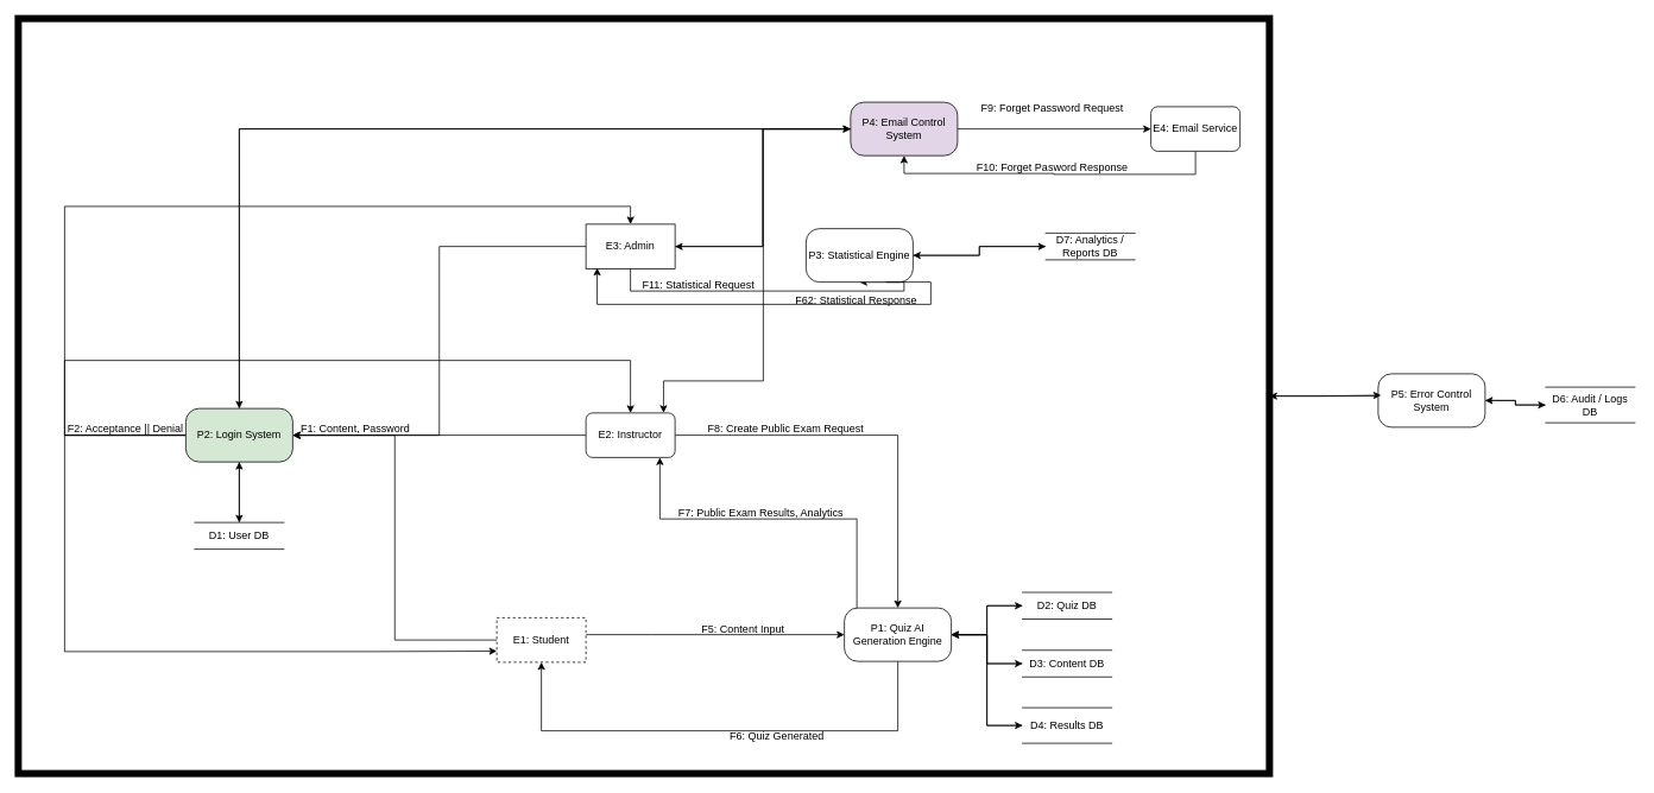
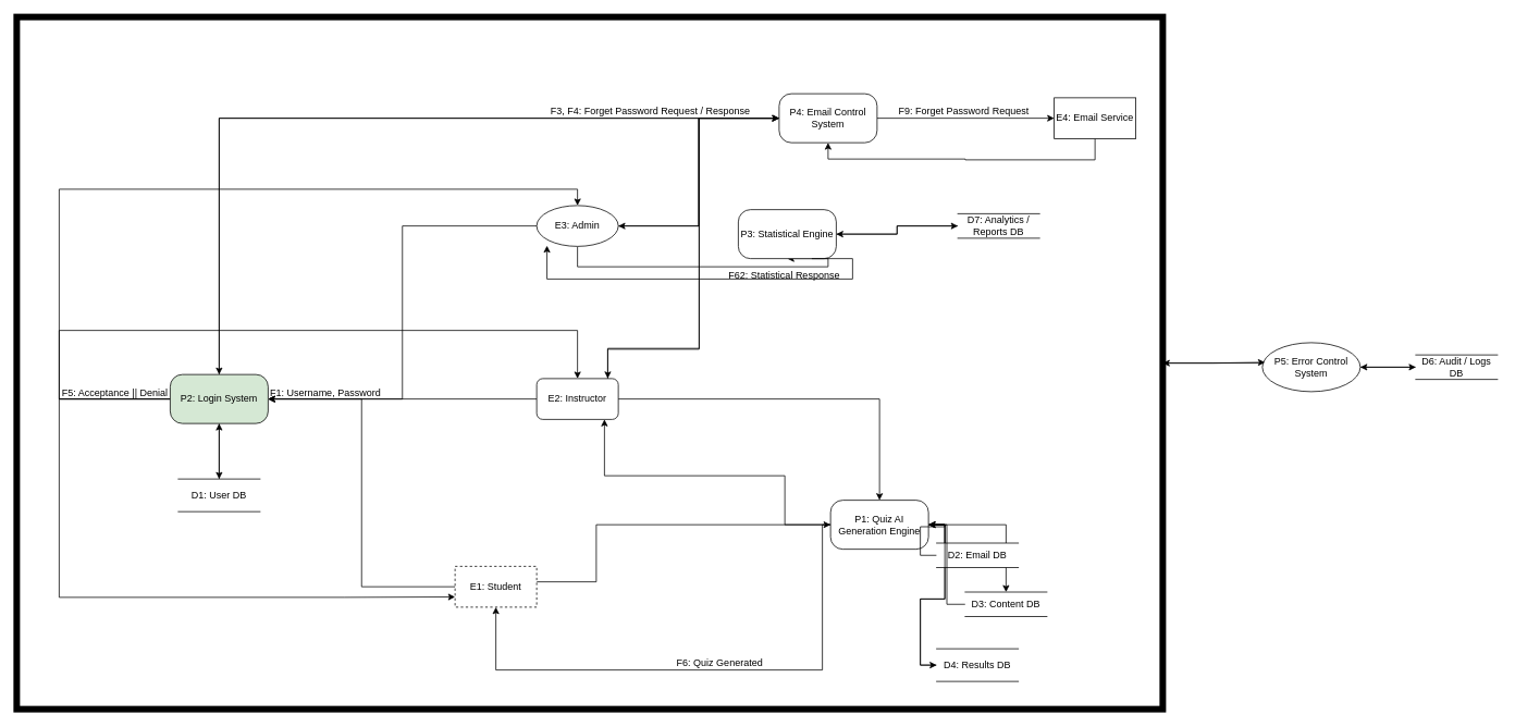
  <mxCell id="0" />
  <mxCell id="1" parent="0" />
  <mxCell id="2" style="edgeStyle=orthogonalEdgeStyle;rounded=0;orthogonalLoop=1;jettySize=auto;html=1;entryX=0;entryY=0.5;entryDx=0;entryDy=0;" edge="1" parent="1" source="4" target="19"><mxGeometry relative="1" as="geometry"><Array as="points"><mxPoint x="730" y="712" /></Array></mxGeometry></mxCell>
  <mxCell id="3" style="edgeStyle=orthogonalEdgeStyle;rounded=0;orthogonalLoop=1;jettySize=auto;html=1;entryX=1;entryY=0.5;entryDx=0;entryDy=0;" edge="1" parent="1" source="4" target="25"><mxGeometry relative="1" as="geometry" /></mxCell>
  <mxCell id="4" value="E1: Student" style="html=1;dashed=1;whiteSpace=wrap;" vertex="1" parent="1"><mxGeometry x="557" y="693" width="100" height="50" as="geometry" /></mxCell>
  <mxCell id="5" style="edgeStyle=orthogonalEdgeStyle;rounded=0;orthogonalLoop=1;jettySize=auto;html=1;" edge="1" parent="1" source="8" target="19"><mxGeometry relative="1" as="geometry" /></mxCell>
  <mxCell id="6" style="edgeStyle=orthogonalEdgeStyle;rounded=0;orthogonalLoop=1;jettySize=auto;html=1;" edge="1" parent="1" source="8" target="25"><mxGeometry relative="1" as="geometry" /></mxCell>
+ <mxCell id="7" style="edgeStyle=orthogonalEdgeStyle;rounded=0;orthogonalLoop=1;jettySize=auto;html=1;entryX=0;entryY=0.5;entryDx=0;entryDy=0;exitX=0.85;exitY=0.028;exitDx=0;exitDy=0;exitPerimeter=0;" edge="1" parent="1" source="8" target="30"><mxGeometry relative="1" as="geometry"><mxPoint x="722" y="452" as="sourcePoint" /><Array as="points"><mxPoint x="744" y="464" /><mxPoint x="744" y="426" /><mxPoint x="856" y="426" /><mxPoint x="856" y="144" /></Array></mxGeometry></mxCell>
  <mxCell id="8" value="E2: Instructor" style="html=1;dashed=0;whiteSpace=wrap;rounded=1;" vertex="1" parent="1"><mxGeometry x="657" y="463" width="100" height="50" as="geometry" /></mxCell>
  <mxCell id="9" style="edgeStyle=orthogonalEdgeStyle;rounded=0;orthogonalLoop=1;jettySize=auto;html=1;entryX=1;entryY=0.5;entryDx=0;entryDy=0;" edge="1" parent="1" source="12" target="25"><mxGeometry relative="1" as="geometry" /></mxCell>
  <mxCell id="10" style="edgeStyle=orthogonalEdgeStyle;rounded=0;orthogonalLoop=1;jettySize=auto;html=1;entryX=0;entryY=0.5;entryDx=0;entryDy=0;" edge="1" parent="1" source="12" target="30"><mxGeometry relative="1" as="geometry" /></mxCell>
  <mxCell id="11" style="edgeStyle=orthogonalEdgeStyle;rounded=0;orthogonalLoop=1;jettySize=auto;html=1;entryX=0.5;entryY=1;entryDx=0;entryDy=0;" edge="1" parent="1" source="12" target="32"><mxGeometry relative="1" as="geometry"><Array as="points"><mxPoint x="707" y="326" /><mxPoint x="1014" y="326" /></Array></mxGeometry></mxCell>
- <mxCell id="12" value="E3: Admin" style="html=1;dashed=0;whiteSpace=wrap;" vertex="1" parent="1"><mxGeometry x="657" y="251" width="100" height="50" as="geometry" /></mxCell>
+ <mxCell id="12" value="E3: Admin" style="ellipse;html=1;dashed=0;whiteSpace=wrap;" vertex="1" parent="1"><mxGeometry x="657" y="251" width="100" height="50" as="geometry" /></mxCell>
  <mxCell id="13" style="edgeStyle=orthogonalEdgeStyle;rounded=0;orthogonalLoop=1;jettySize=auto;html=1;entryX=0.5;entryY=1;entryDx=0;entryDy=0;" edge="1" parent="1" source="14" target="30"><mxGeometry relative="1" as="geometry"><Array as="points"><mxPoint x="1341" y="195" /><mxPoint x="1182" y="195" /><mxPoint x="1014" y="194" /></Array></mxGeometry></mxCell>
- <mxCell id="14" value="E4: Email Service" style="html=1;dashed=0;whiteSpace=wrap;rounded=1;" vertex="1" parent="1"><mxGeometry x="1291" y="119" width="100" height="50" as="geometry" /></mxCell>
+ <mxCell id="14" value="E4: Email Service" style="html=1;dashed=0;whiteSpace=wrap;" vertex="1" parent="1"><mxGeometry x="1291" y="119" width="100" height="50" as="geometry" /></mxCell>
  <mxCell id="15" style="edgeStyle=orthogonalEdgeStyle;rounded=0;orthogonalLoop=1;jettySize=auto;html=1;entryX=0.5;entryY=1;entryDx=0;entryDy=0;" edge="1" parent="1" source="19" target="4"><mxGeometry relative="1" as="geometry"><Array as="points"><mxPoint x="1007" y="820" /><mxPoint x="607" y="820" /></Array></mxGeometry></mxCell>
  <mxCell id="16" style="edgeStyle=orthogonalEdgeStyle;rounded=0;orthogonalLoop=1;jettySize=auto;html=1;" edge="1" parent="1" source="19" target="49"><mxGeometry relative="1" as="geometry" /></mxCell>
  <mxCell id="17" style="edgeStyle=orthogonalEdgeStyle;rounded=0;orthogonalLoop=1;jettySize=auto;html=1;" edge="1" parent="1" source="19" target="51"><mxGeometry relative="1" as="geometry" /></mxCell>
  <mxCell id="18" style="edgeStyle=orthogonalEdgeStyle;rounded=0;orthogonalLoop=1;jettySize=auto;html=1;entryX=0;entryY=0.5;entryDx=0;entryDy=0;" edge="1" parent="1" source="19" target="53"><mxGeometry relative="1" as="geometry" /></mxCell>
- <mxCell id="19" value="P1: Quiz AI Generation Engine" style="rounded=1;whiteSpace=wrap;html=1;arcSize=25;" vertex="1" parent="1"><mxGeometry x="947" y="682" width="120" height="60" as="geometry" /></mxCell>
+ <mxCell id="19" value="P1: Quiz AI Generation Engine" style="rounded=1;whiteSpace=wrap;html=1;arcSize=25;" vertex="1" parent="1"><mxGeometry x="1017" y="612" width="120" height="60" as="geometry" /></mxCell>
  <mxCell id="20" style="edgeStyle=orthogonalEdgeStyle;rounded=0;orthogonalLoop=1;jettySize=auto;html=1;entryX=0.5;entryY=0;entryDx=0;entryDy=0;" edge="1" parent="1" source="25" target="12"><mxGeometry relative="1" as="geometry"><Array as="points"><mxPoint x="72" y="488" /><mxPoint x="72" y="231" /><mxPoint x="707" y="231" /></Array></mxGeometry></mxCell>
  <mxCell id="21" style="edgeStyle=orthogonalEdgeStyle;rounded=0;orthogonalLoop=1;jettySize=auto;html=1;entryX=0;entryY=0.75;entryDx=0;entryDy=0;" edge="1" parent="1" source="25" target="4"><mxGeometry relative="1" as="geometry"><Array as="points"><mxPoint x="72" y="488" /><mxPoint x="72" y="731" /><mxPoint x="422" y="731" /></Array></mxGeometry></mxCell>
  <mxCell id="22" style="edgeStyle=orthogonalEdgeStyle;rounded=0;orthogonalLoop=1;jettySize=auto;html=1;entryX=0.5;entryY=0;entryDx=0;entryDy=0;" edge="1" parent="1" source="25" target="8"><mxGeometry relative="1" as="geometry"><Array as="points"><mxPoint x="72" y="488" /><mxPoint x="72" y="404" /><mxPoint x="707" y="404" /></Array></mxGeometry></mxCell>
  <mxCell id="23" style="edgeStyle=orthogonalEdgeStyle;rounded=0;orthogonalLoop=1;jettySize=auto;html=1;entryX=0;entryY=0.5;entryDx=0;entryDy=0;" edge="1" parent="1" source="25" target="30"><mxGeometry relative="1" as="geometry"><Array as="points"><mxPoint x="268" y="144" /></Array></mxGeometry></mxCell>
  <mxCell id="24" style="edgeStyle=orthogonalEdgeStyle;rounded=0;orthogonalLoop=1;jettySize=auto;html=1;entryX=0.5;entryY=0;entryDx=0;entryDy=0;" edge="1" parent="1" source="25" target="47"><mxGeometry relative="1" as="geometry" /></mxCell>
  <mxCell id="25" value="P2: Login System" style="rounded=1;whiteSpace=wrap;html=1;arcSize=25;fillColor=#d5e8d4;" vertex="1" parent="1"><mxGeometry x="208" y="458" width="120" height="60" as="geometry" /></mxCell>
  <mxCell id="26" style="edgeStyle=orthogonalEdgeStyle;rounded=0;orthogonalLoop=1;jettySize=auto;html=1;" edge="1" parent="1" source="30" target="25"><mxGeometry relative="1" as="geometry" /></mxCell>
  <mxCell id="27" style="edgeStyle=orthogonalEdgeStyle;rounded=0;orthogonalLoop=1;jettySize=auto;html=1;entryX=1;entryY=0.5;entryDx=0;entryDy=0;" edge="1" parent="1" source="30" target="12"><mxGeometry relative="1" as="geometry" /></mxCell>
  <mxCell id="28" style="edgeStyle=orthogonalEdgeStyle;rounded=0;orthogonalLoop=1;jettySize=auto;html=1;entryX=0.871;entryY=-0.004;entryDx=0;entryDy=0;entryPerimeter=0;" edge="1" parent="1" target="8"><mxGeometry relative="1" as="geometry"><mxPoint x="969" y="143.85" as="sourcePoint" /><mxPoint x="744.6" y="463" as="targetPoint" /><Array as="points"><mxPoint x="856" y="144" /><mxPoint x="856" y="427" /><mxPoint x="744" y="427" /></Array></mxGeometry></mxCell>
  <mxCell id="29" style="edgeStyle=orthogonalEdgeStyle;rounded=0;orthogonalLoop=1;jettySize=auto;html=1;" edge="1" parent="1" source="30" target="14"><mxGeometry relative="1" as="geometry" /></mxCell>
- <mxCell id="30" value="P4: Email Control System" style="rounded=1;whiteSpace=wrap;html=1;arcSize=25;fillColor=#e1d5e7;" vertex="1" parent="1"><mxGeometry x="954" y="114" width="120" height="60" as="geometry" /></mxCell>
+ <mxCell id="30" value="P4: Email Control System" style="rounded=1;whiteSpace=wrap;html=1;arcSize=25;" vertex="1" parent="1"><mxGeometry x="954" y="114" width="120" height="60" as="geometry" /></mxCell>
  <mxCell id="31" style="edgeStyle=orthogonalEdgeStyle;rounded=0;orthogonalLoop=1;jettySize=auto;html=1;" edge="1" parent="1" source="32" target="55"><mxGeometry relative="1" as="geometry" /></mxCell>
  <mxCell id="32" value="P3: Statistical Engine" style="rounded=1;whiteSpace=wrap;html=1;arcSize=25;" vertex="1" parent="1"><mxGeometry x="904" y="256" width="120" height="60" as="geometry" /></mxCell>
- <mxCell id="33" value="F5: Content Input" style="text;html=1;align=center;verticalAlign=middle;resizable=0;points=[];autosize=1;strokeColor=none;fillColor=none;" vertex="1" parent="1"><mxGeometry x="777" y="693" width="111" height="26" as="geometry" /></mxCell>
- <mxCell id="34" value="F6: Quiz Generated" style="text;html=1;align=center;verticalAlign=middle;resizable=0;points=[];autosize=1;strokeColor=none;fillColor=none;" vertex="1" parent="1"><mxGeometry x="809" y="813" width="123" height="26" as="geometry" /></mxCell>
- <mxCell id="35" value="F8: Create Public Exam Request" style="text;html=1;align=center;verticalAlign=middle;resizable=0;points=[];autosize=1;strokeColor=none;fillColor=none;" vertex="1" parent="1"><mxGeometry x="784" y="468" width="193" height="26" as="geometry" /></mxCell>
+ <mxCell id="34" value="F6: Quiz Generated" style="text;html=1;align=center;verticalAlign=middle;resizable=0;points=[];autosize=1;strokeColor=none;fillColor=none;" vertex="1" parent="1"><mxGeometry x="819" y="798" width="123" height="26" as="geometry" /></mxCell>
  <mxCell id="36" style="edgeStyle=orthogonalEdgeStyle;rounded=0;orthogonalLoop=1;jettySize=auto;html=1;" edge="1" parent="1" source="19" target="8"><mxGeometry relative="1" as="geometry"><mxPoint x="740" y="517" as="targetPoint" /><Array as="points"><mxPoint x="961" y="582" /><mxPoint x="740" y="582" /></Array></mxGeometry></mxCell>
- <mxCell id="37" value="F7: Public Exam Results, Analytics" style="text;html=1;align=center;verticalAlign=middle;resizable=0;points=[];autosize=1;strokeColor=none;fillColor=none;" vertex="1" parent="1"><mxGeometry x="751" y="562" width="203" height="26" as="geometry" /></mxCell>
- <mxCell id="38" value="F1: Content, Password" style="text;html=1;align=center;verticalAlign=middle;resizable=0;points=[];autosize=1;strokeColor=none;fillColor=none;" vertex="1" parent="1"><mxGeometry x="321" y="468" width="153" height="26" as="geometry" /></mxCell>
- <mxCell id="39" value="F2: Acceptance || Denial" style="text;html=1;align=center;verticalAlign=middle;resizable=0;points=[];autosize=1;strokeColor=none;fillColor=none;" vertex="1" parent="1"><mxGeometry x="66" y="468" width="148" height="26" as="geometry" /></mxCell>
- <mxCell id="41" value="F9: Forget Password Request" style="text;html=1;align=center;verticalAlign=middle;resizable=0;points=[];autosize=1;strokeColor=none;fillColor=none;" vertex="1" parent="1"><mxGeometry x="1091" y="108" width="177" height="26" as="geometry" /></mxCell>
- <mxCell id="42" value="F10: Forget Pasword Response" style="text;html=1;align=center;verticalAlign=middle;resizable=0;points=[];autosize=1;strokeColor=none;fillColor=none;" vertex="1" parent="1"><mxGeometry x="1086" y="174" width="187" height="26" as="geometry" /></mxCell>
+ <mxCell id="38" value="F1: Username, Password" style="text;html=1;align=center;verticalAlign=middle;resizable=0;points=[];autosize=1;strokeColor=none;fillColor=none;" vertex="1" parent="1"><mxGeometry x="321" y="468" width="153" height="26" as="geometry" /></mxCell>
+ <mxCell id="39" value="F5: Acceptance || Denial" style="text;html=1;align=center;verticalAlign=middle;resizable=0;points=[];autosize=1;strokeColor=none;fillColor=none;" vertex="1" parent="1"><mxGeometry x="66" y="468" width="148" height="26" as="geometry" /></mxCell>
+ <mxCell id="40" value="F3, F4: Forget Password Request / Response" style="text;html=1;align=center;verticalAlign=middle;resizable=0;points=[];autosize=1;strokeColor=none;fillColor=none;" vertex="1" parent="1"><mxGeometry x="665" y="123" width="262" height="26" as="geometry" /></mxCell>
+ <mxCell id="41" value="F9: Forget Password Request" style="text;html=1;align=center;verticalAlign=middle;resizable=0;points=[];autosize=1;strokeColor=none;fillColor=none;" vertex="1" parent="1"><mxGeometry x="1091" y="123" width="177" height="26" as="geometry" /></mxCell>
  <mxCell id="43" style="edgeStyle=orthogonalEdgeStyle;rounded=0;orthogonalLoop=1;jettySize=auto;html=1;exitX=0.75;exitY=1;exitDx=0;exitDy=0;entryX=0.126;entryY=0.984;entryDx=0;entryDy=0;entryPerimeter=0;" edge="1" parent="1" source="32" target="12"><mxGeometry relative="1" as="geometry"><Array as="points"><mxPoint x="1044" y="341" /><mxPoint x="670" y="341" /></Array></mxGeometry></mxCell>
- <mxCell id="44" value="F11: Statistical Request" style="text;html=1;align=center;verticalAlign=middle;resizable=0;points=[];autosize=1;strokeColor=none;fillColor=none;" vertex="1" parent="1"><mxGeometry x="711" y="306" width="144" height="26" as="geometry" /></mxCell>
  <mxCell id="45" value="F62: Statistical Response" style="text;html=1;align=center;verticalAlign=middle;resizable=0;points=[];autosize=1;strokeColor=none;fillColor=none;" vertex="1" parent="1"><mxGeometry x="883" y="324" width="154" height="26" as="geometry" /></mxCell>
  <mxCell id="46" style="edgeStyle=orthogonalEdgeStyle;rounded=0;orthogonalLoop=1;jettySize=auto;html=1;entryX=0.5;entryY=1;entryDx=0;entryDy=0;" edge="1" parent="1" source="47" target="25"><mxGeometry relative="1" as="geometry" /></mxCell>
- <mxCell id="47" value="D1: User DB" style="html=1;dashed=0;whiteSpace=wrap;shape=partialRectangle;right=0;left=0;" vertex="1" parent="1"><mxGeometry x="218" y="586" width="100" height="30" as="geometry" /></mxCell>
+ <mxCell id="47" value="D1: User DB" style="html=1;dashed=0;whiteSpace=wrap;shape=partialRectangle;right=0;left=0;" vertex="1" parent="1"><mxGeometry x="218" y="586" width="100" height="40" as="geometry" /></mxCell>
  <mxCell id="48" style="edgeStyle=orthogonalEdgeStyle;rounded=0;orthogonalLoop=1;jettySize=auto;html=1;" edge="1" parent="1" source="49" target="19"><mxGeometry relative="1" as="geometry" /></mxCell>
- <mxCell id="49" value="D2: Quiz DB" style="html=1;dashed=0;whiteSpace=wrap;shape=partialRectangle;right=0;left=0;" vertex="1" parent="1"><mxGeometry x="1147" y="664.5" width="100" height="30" as="geometry" /></mxCell>
+ <mxCell id="49" value="D2: Email DB" style="html=1;dashed=0;whiteSpace=wrap;shape=partialRectangle;right=0;left=0;" vertex="1" parent="1"><mxGeometry x="1147" y="664.5" width="100" height="30" as="geometry" /></mxCell>
  <mxCell id="50" style="edgeStyle=orthogonalEdgeStyle;rounded=0;orthogonalLoop=1;jettySize=auto;html=1;entryX=1;entryY=0.5;entryDx=0;entryDy=0;" edge="1" parent="1" source="51" target="19"><mxGeometry relative="1" as="geometry" /></mxCell>
- <mxCell id="51" value="D3: Content DB" style="html=1;dashed=0;whiteSpace=wrap;shape=partialRectangle;right=0;left=0;" vertex="1" parent="1"><mxGeometry x="1147" y="729.5" width="100" height="30" as="geometry" /></mxCell>
+ <mxCell id="51" value="D3: Content DB" style="html=1;dashed=0;whiteSpace=wrap;shape=partialRectangle;right=0;left=0;" vertex="1" parent="1"><mxGeometry x="1182" y="724.5" width="100" height="30" as="geometry" /></mxCell>
  <mxCell id="52" style="edgeStyle=orthogonalEdgeStyle;rounded=0;orthogonalLoop=1;jettySize=auto;html=1;entryX=1;entryY=0.5;entryDx=0;entryDy=0;" edge="1" parent="1" source="53" target="19"><mxGeometry relative="1" as="geometry" /></mxCell>
  <mxCell id="53" value="D4: Results DB" style="html=1;dashed=0;whiteSpace=wrap;shape=partialRectangle;right=0;left=0;" vertex="1" parent="1"><mxGeometry x="1147" y="794" width="100" height="40" as="geometry" /></mxCell>
  <mxCell id="54" style="edgeStyle=orthogonalEdgeStyle;rounded=0;orthogonalLoop=1;jettySize=auto;html=1;" edge="1" parent="1" source="55" target="32"><mxGeometry relative="1" as="geometry" /></mxCell>
  <mxCell id="55" value="D7: Analytics / Reports DB" style="html=1;dashed=0;whiteSpace=wrap;shape=partialRectangle;right=0;left=0;" vertex="1" parent="1"><mxGeometry x="1173" y="261" width="100" height="30" as="geometry" /></mxCell>
  <mxCell id="56" style="edgeStyle=orthogonalEdgeStyle;rounded=0;orthogonalLoop=1;jettySize=auto;html=1;" edge="1" parent="1" source="57" target="60"><mxGeometry relative="1" as="geometry" /></mxCell>
- <mxCell id="57" value="D6: Audit / Logs DB" style="html=1;dashed=0;whiteSpace=wrap;shape=partialRectangle;right=0;left=0;" vertex="1" parent="1"><mxGeometry x="1734" y="434" width="100" height="40" as="geometry" /></mxCell>
+ <mxCell id="57" value="D6: Audit / Logs DB" style="html=1;dashed=0;whiteSpace=wrap;shape=partialRectangle;right=0;left=0;" vertex="1" parent="1"><mxGeometry x="1734" y="434" width="100" height="30" as="geometry" /></mxCell>
  <mxCell id="58" style="edgeStyle=orthogonalEdgeStyle;rounded=0;orthogonalLoop=1;jettySize=auto;html=1;" edge="1" parent="1" source="60" target="57"><mxGeometry relative="1" as="geometry" /></mxCell>
  <mxCell id="59" style="edgeStyle=orthogonalEdgeStyle;rounded=0;orthogonalLoop=1;jettySize=auto;html=1;entryX=1;entryY=0.5;entryDx=0;entryDy=0;" edge="1" parent="1" source="60" target="61"><mxGeometry relative="1" as="geometry"><Array as="points"><mxPoint x="1624" y="443" /></Array></mxGeometry></mxCell>
- <mxCell id="60" value="P5: Error Control System" style="rounded=1;whiteSpace=wrap;html=1;arcSize=25;" vertex="1" parent="1"><mxGeometry x="1546" y="419" width="120" height="60" as="geometry" /></mxCell>
+ <mxCell id="60" value="P5: Error Control System" style="ellipse;whiteSpace=wrap;html=1;arcSize=25;" vertex="1" parent="1"><mxGeometry x="1546" y="419" width="120" height="60" as="geometry" /></mxCell>
  <mxCell id="61" value="" style="whiteSpace=wrap;html=1;fillColor=none;strokeWidth=8;" vertex="1" parent="1"><mxGeometry x="20" y="20" width="1404" height="848" as="geometry" /></mxCell>
  <mxCell id="62" style="edgeStyle=orthogonalEdgeStyle;rounded=0;orthogonalLoop=1;jettySize=auto;html=1;entryX=0.027;entryY=0.401;entryDx=0;entryDy=0;entryPerimeter=0;" edge="1" parent="1" source="61" target="60"><mxGeometry relative="1" as="geometry" /></mxCell>
